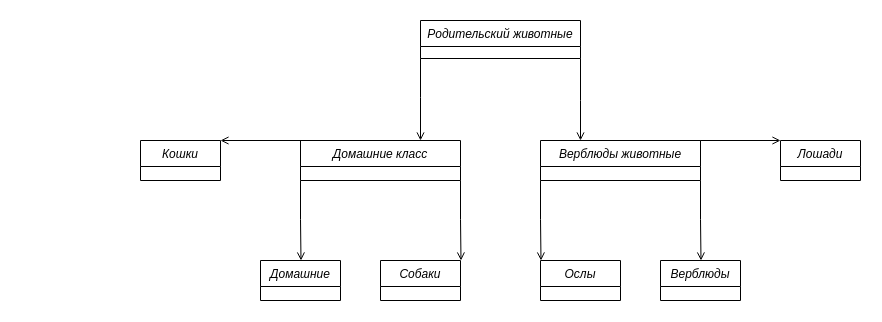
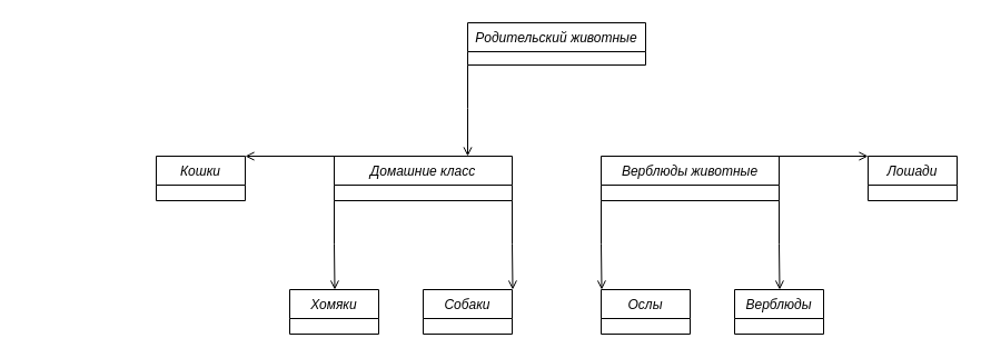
  <mxCell id="0" />
  <mxCell id="1" parent="0" />
  <mxCell id="2" value="Родительский животные" style="swimlane;fontStyle=2;align=center;verticalAlign=top;childLayout=stackLayout;horizontal=1;startSize=26;horizontalStack=0;resizeParent=1;resizeLast=0;collapsible=1;marginBottom=0;rounded=0;shadow=0;strokeWidth=1;" parent="1" vertex="1"><mxGeometry x="420" y="20" width="160" height="38" as="geometry"><mxRectangle x="230" y="140" width="160" height="26" as="alternateBounds" /></mxGeometry></mxCell>
  <mxCell id="3" value="" style="endArrow=open;shadow=0;strokeWidth=1;rounded=0;endFill=1;edgeStyle=elbowEdgeStyle;elbow=vertical;entryX=0.75;entryY=0;entryDx=0;entryDy=0;" parent="1" target="4" edge="1"><mxGeometry x="0.5" y="41" relative="1" as="geometry"><mxPoint x="420" y="58" as="sourcePoint" /><mxPoint x="420" y="180" as="targetPoint" /><mxPoint x="-40" y="32" as="offset" /><Array as="points"><mxPoint x="430" y="97" /><mxPoint x="140" y="88" /></Array></mxGeometry></mxCell>
  <mxCell id="4" value="Домашние класс" style="swimlane;fontStyle=2;align=center;verticalAlign=top;childLayout=stackLayout;horizontal=1;startSize=26;horizontalStack=0;resizeParent=1;resizeLast=0;collapsible=1;marginBottom=0;rounded=0;shadow=0;strokeWidth=1;" vertex="1" parent="1"><mxGeometry x="300" y="140" width="160" height="40" as="geometry"><mxRectangle x="230" y="140" width="160" height="26" as="alternateBounds" /></mxGeometry></mxCell>
- <mxCell id="5" value="" style="endArrow=open;shadow=0;strokeWidth=1;rounded=0;endFill=1;edgeStyle=elbowEdgeStyle;elbow=vertical;entryX=0.25;entryY=0;entryDx=0;entryDy=0;exitX=1;exitY=1;exitDx=0;exitDy=0;" edge="1" parent="1" source="2" target="6"><mxGeometry x="0.5" y="41" relative="1" as="geometry"><mxPoint x="600" y="58" as="sourcePoint" /><mxPoint x="550" y="130" as="targetPoint" /><mxPoint x="-40" y="32" as="offset" /><Array as="points"><mxPoint x="530" y="100" /><mxPoint x="299" y="88" /></Array></mxGeometry></mxCell>
  <mxCell id="6" value="Верблюды животные" style="swimlane;fontStyle=2;align=center;verticalAlign=top;childLayout=stackLayout;horizontal=1;startSize=26;horizontalStack=0;resizeParent=1;resizeLast=0;collapsible=1;marginBottom=0;rounded=0;shadow=0;strokeWidth=1;" vertex="1" parent="1"><mxGeometry x="540" y="140" width="160" height="40" as="geometry"><mxRectangle x="230" y="140" width="160" height="26" as="alternateBounds" /></mxGeometry></mxCell>
  <mxCell id="7" value="" style="endArrow=open;shadow=0;strokeWidth=1;rounded=0;endFill=1;edgeStyle=elbowEdgeStyle;elbow=vertical;" edge="1" parent="1"><mxGeometry x="0.5" y="41" relative="1" as="geometry"><mxPoint x="700" y="149" as="sourcePoint" /><mxPoint x="780" y="140" as="targetPoint" /><mxPoint x="-40" y="32" as="offset" /><Array as="points"><mxPoint x="740" y="140" /><mxPoint x="420" y="179" /></Array></mxGeometry></mxCell>
  <mxCell id="8" value="" style="endArrow=open;shadow=0;strokeWidth=1;rounded=0;endFill=1;edgeStyle=elbowEdgeStyle;elbow=vertical;" edge="1" parent="1"><mxGeometry x="0.5" y="41" relative="1" as="geometry"><mxPoint x="700" y="180" as="sourcePoint" /><mxPoint x="700.5" y="260" as="targetPoint" /><mxPoint x="-40" y="32" as="offset" /><Array as="points"><mxPoint x="710" y="219" /><mxPoint x="420" y="210" /></Array></mxGeometry></mxCell>
  <mxCell id="9" value="Лошади" style="swimlane;fontStyle=2;align=center;verticalAlign=top;childLayout=stackLayout;horizontal=1;startSize=26;horizontalStack=0;resizeParent=1;resizeLast=0;collapsible=1;marginBottom=0;rounded=0;shadow=0;strokeWidth=1;" vertex="1" parent="1"><mxGeometry x="780" y="140" width="80" height="40" as="geometry"><mxRectangle x="230" y="140" width="160" height="26" as="alternateBounds" /></mxGeometry></mxCell>
  <mxCell id="10" value="Верблюды" style="swimlane;fontStyle=2;align=center;verticalAlign=top;childLayout=stackLayout;horizontal=1;startSize=26;horizontalStack=0;resizeParent=1;resizeLast=0;collapsible=1;marginBottom=0;rounded=0;shadow=0;strokeWidth=1;" vertex="1" parent="1"><mxGeometry x="660" y="260" width="80" height="40" as="geometry"><mxRectangle x="230" y="140" width="160" height="26" as="alternateBounds" /></mxGeometry></mxCell>
  <mxCell id="11" value="" style="endArrow=open;shadow=0;strokeWidth=1;rounded=0;endFill=1;edgeStyle=elbowEdgeStyle;elbow=vertical;" edge="1" parent="1"><mxGeometry x="0.5" y="41" relative="1" as="geometry"><mxPoint x="540" y="180" as="sourcePoint" /><mxPoint x="540.5" y="260" as="targetPoint" /><mxPoint x="-40" y="32" as="offset" /><Array as="points"><mxPoint x="550" y="219" /><mxPoint x="260" y="210" /></Array></mxGeometry></mxCell>
  <mxCell id="12" value="Ослы" style="swimlane;fontStyle=2;align=center;verticalAlign=top;childLayout=stackLayout;horizontal=1;startSize=26;horizontalStack=0;resizeParent=1;resizeLast=0;collapsible=1;marginBottom=0;rounded=0;shadow=0;strokeWidth=1;" vertex="1" parent="1"><mxGeometry x="540" y="260" width="80" height="40" as="geometry"><mxRectangle x="230" y="140" width="160" height="26" as="alternateBounds" /></mxGeometry></mxCell>
  <mxCell id="13" value="" style="endArrow=open;shadow=0;strokeWidth=1;rounded=0;endFill=1;edgeStyle=elbowEdgeStyle;elbow=vertical;" edge="1" parent="1"><mxGeometry x="0.5" y="41" relative="1" as="geometry"><mxPoint x="460" y="180" as="sourcePoint" /><mxPoint x="460.5" y="260" as="targetPoint" /><mxPoint x="-40" y="32" as="offset" /><Array as="points"><mxPoint x="470" y="219" /><mxPoint x="180" y="210" /></Array></mxGeometry></mxCell>
  <mxCell id="14" value="Собаки" style="swimlane;fontStyle=2;align=center;verticalAlign=top;childLayout=stackLayout;horizontal=1;startSize=26;horizontalStack=0;resizeParent=1;resizeLast=0;collapsible=1;marginBottom=0;rounded=0;shadow=0;strokeWidth=1;" vertex="1" parent="1"><mxGeometry x="380" y="260" width="80" height="40" as="geometry"><mxRectangle x="230" y="140" width="160" height="26" as="alternateBounds" /></mxGeometry></mxCell>
  <mxCell id="15" value="" style="endArrow=open;shadow=0;strokeWidth=1;rounded=0;endFill=1;edgeStyle=elbowEdgeStyle;elbow=vertical;" edge="1" parent="1"><mxGeometry x="0.5" y="41" relative="1" as="geometry"><mxPoint x="300" y="180" as="sourcePoint" /><mxPoint x="300.5" y="260" as="targetPoint" /><mxPoint x="-40" y="32" as="offset" /><Array as="points"><mxPoint x="310" y="219" /><mxPoint x="20" y="210" /></Array></mxGeometry></mxCell>
- <mxCell id="16" value="Домашние" style="swimlane;fontStyle=2;align=center;verticalAlign=top;childLayout=stackLayout;horizontal=1;startSize=26;horizontalStack=0;resizeParent=1;resizeLast=0;collapsible=1;marginBottom=0;rounded=0;shadow=0;strokeWidth=1;" vertex="1" parent="1"><mxGeometry x="260" y="260" width="80" height="40" as="geometry"><mxRectangle x="230" y="140" width="160" height="26" as="alternateBounds" /></mxGeometry></mxCell>
+ <mxCell id="16" value="Хомяки" style="swimlane;fontStyle=2;align=center;verticalAlign=top;childLayout=stackLayout;horizontal=1;startSize=26;horizontalStack=0;resizeParent=1;resizeLast=0;collapsible=1;marginBottom=0;rounded=0;shadow=0;strokeWidth=1;" vertex="1" parent="1"><mxGeometry x="260" y="260" width="80" height="40" as="geometry"><mxRectangle x="230" y="140" width="160" height="26" as="alternateBounds" /></mxGeometry></mxCell>
  <mxCell id="17" value="" style="endArrow=open;shadow=0;strokeWidth=1;rounded=0;endFill=1;edgeStyle=elbowEdgeStyle;elbow=vertical;" edge="1" parent="1"><mxGeometry x="0.5" y="41" relative="1" as="geometry"><mxPoint x="300" y="140" as="sourcePoint" /><mxPoint x="220" y="140" as="targetPoint" /><mxPoint x="-40" y="32" as="offset" /><Array as="points"><mxPoint x="340" y="140" /><mxPoint x="20" y="179" /></Array></mxGeometry></mxCell>
  <mxCell id="18" value="Кошки" style="swimlane;fontStyle=2;align=center;verticalAlign=top;childLayout=stackLayout;horizontal=1;startSize=26;horizontalStack=0;resizeParent=1;resizeLast=0;collapsible=1;marginBottom=0;rounded=0;shadow=0;strokeWidth=1;" vertex="1" parent="1"><mxGeometry x="140" y="140" width="80" height="40" as="geometry"><mxRectangle x="230" y="140" width="160" height="26" as="alternateBounds" /></mxGeometry></mxCell>
